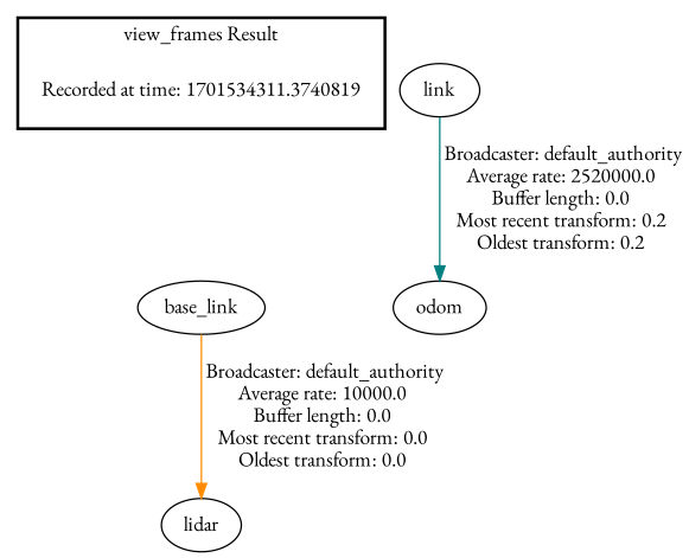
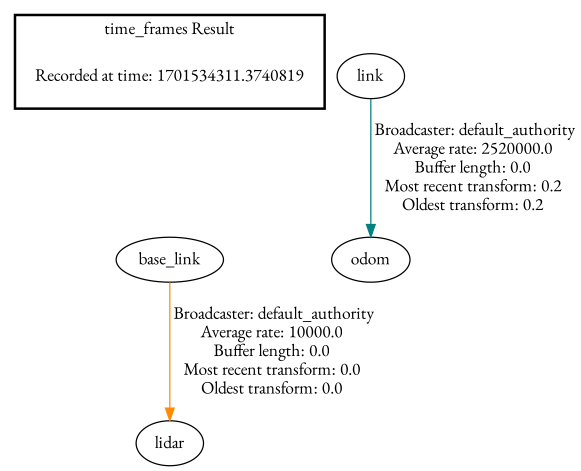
  digraph {
    fontname="EB Garamond"
    node [fontname="EB Garamond"]
    edge [fontname="EB Garamond"]
    "Recorded at time: 1701534311.3740819" [shape=plaintext]
    base_link
    n3 [label=link]
    odom
    lidar
    subgraph cluster_1 {
      color=black
-     label="view_frames Result"
+     label="time_frames Result"
      style=bold
      "Recorded at time: 1701534311.3740819"
    }
    "Recorded at time: 1701534311.3740819" -> base_link [style=invis]
    base_link -> lidar [color=darkorange label=" Broadcaster: default_authority\nAverage rate: 10000.0\nBuffer length: 0.0\nMost recent transform: 0.0\nOldest transform: 0.0\n"]
    n3 -> odom [color=teal label=" Broadcaster: default_authority\nAverage rate: 2520000.0\nBuffer length: 0.0\nMost recent transform: 0.2\nOldest transform: 0.2\n"]
  }
